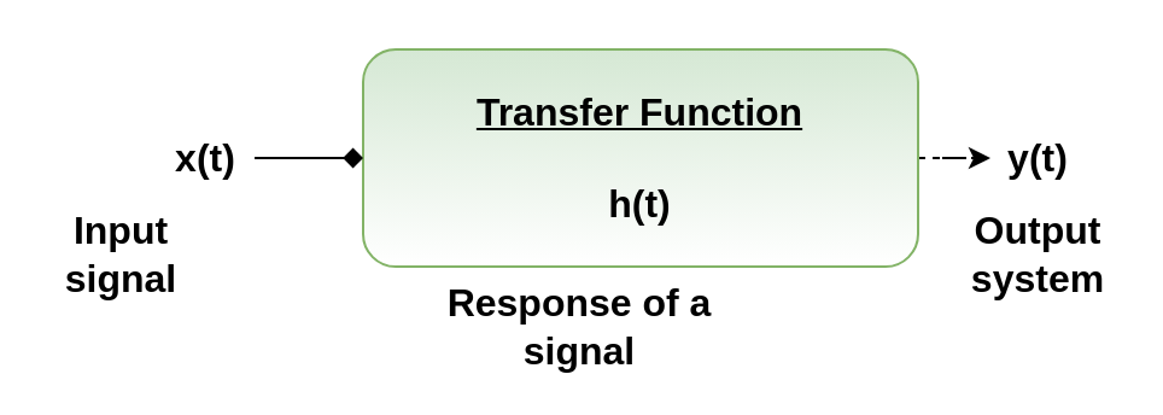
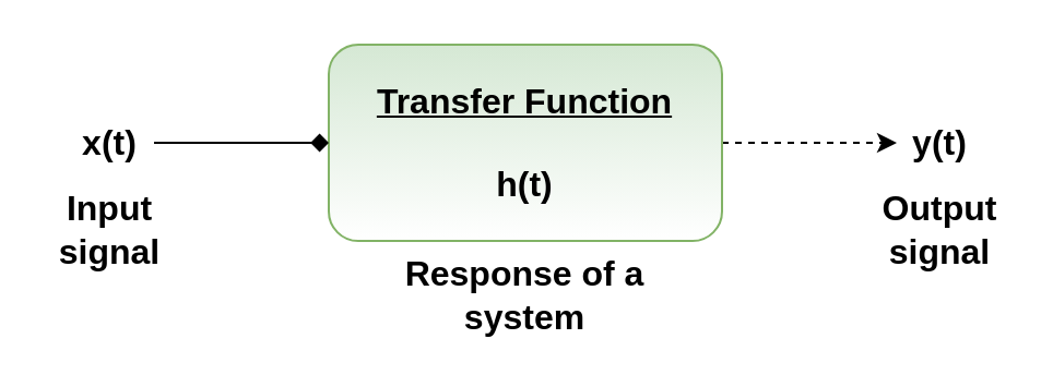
  <mxCell id="0" />
  <mxCell id="1" parent="0" />
  <mxCell id="2" style="edgeStyle=orthogonalEdgeStyle;rounded=0;orthogonalLoop=1;jettySize=auto;html=1;exitX=1;exitY=0.5;exitDx=0;exitDy=0;fontSize=16;dashed=1;" edge="1" parent="1" source="3" target="6"><mxGeometry relative="1" as="geometry" /></mxCell>
- <mxCell id="3" value="&lt;b style=&quot;font-size: 16px;&quot;&gt;&lt;u style=&quot;font-size: 16px;&quot;&gt;Transfer Function&lt;br style=&quot;font-size: 16px;&quot;&gt;&lt;/u&gt;&lt;/b&gt;&lt;br style=&quot;font-size: 16px;&quot;&gt;&lt;b style=&quot;font-size: 16px;&quot;&gt;h(t)&lt;/b&gt;" style="rounded=1;whiteSpace=wrap;html=1;fillColor=#d5e8d4;strokeColor=#82b366;gradientColor=#FFFFFF;fontSize=16;" vertex="1" parent="1"><mxGeometry x="150" y="20" width="230" height="90" as="geometry" /></mxCell>
+ <mxCell id="3" value="&lt;b style=&quot;font-size: 16px;&quot;&gt;&lt;u style=&quot;font-size: 16px;&quot;&gt;Transfer Function&lt;br style=&quot;font-size: 16px;&quot;&gt;&lt;/u&gt;&lt;/b&gt;&lt;br style=&quot;font-size: 16px;&quot;&gt;&lt;b style=&quot;font-size: 16px;&quot;&gt;h(t)&lt;/b&gt;" style="rounded=1;whiteSpace=wrap;html=1;fillColor=#d5e8d4;strokeColor=#82b366;gradientColor=#FFFFFF;fontSize=16;" vertex="1" parent="1"><mxGeometry x="150" y="20" width="180" height="90" as="geometry" /></mxCell>
  <mxCell id="4" style="edgeStyle=orthogonalEdgeStyle;rounded=0;orthogonalLoop=1;jettySize=auto;html=1;exitX=1;exitY=0.5;exitDx=0;exitDy=0;entryX=0;entryY=0.5;entryDx=0;entryDy=0;fontSize=16;endArrow=diamond;" edge="1" parent="1" source="5" target="3"><mxGeometry relative="1" as="geometry" /></mxCell>
- <mxCell id="5" value="x(t)" style="text;html=1;strokeColor=none;fillColor=none;align=center;verticalAlign=middle;whiteSpace=wrap;rounded=0;fontSize=16;fontStyle=1" vertex="1" parent="1"><mxGeometry x="65" y="50" width="40" height="30" as="geometry" /></mxCell>
+ <mxCell id="5" value="x(t)" style="text;html=1;strokeColor=none;fillColor=none;align=center;verticalAlign=middle;whiteSpace=wrap;rounded=0;fontSize=16;fontStyle=1" vertex="1" parent="1"><mxGeometry x="30" y="50" width="40" height="30" as="geometry" /></mxCell>
  <mxCell id="6" value="y(t)" style="text;html=1;strokeColor=none;fillColor=none;align=center;verticalAlign=middle;whiteSpace=wrap;rounded=0;fontSize=16;fontStyle=1" vertex="1" parent="1"><mxGeometry x="410" y="50" width="40" height="30" as="geometry" /></mxCell>
  <mxCell id="7" value="Input signal" style="text;html=1;strokeColor=none;fillColor=none;align=center;verticalAlign=middle;whiteSpace=wrap;rounded=0;fontSize=16;fontStyle=1" vertex="1" parent="1"><mxGeometry x="20" y="90" width="60" height="30" as="geometry" /></mxCell>
- <mxCell id="8" value="Output&lt;br&gt;system" style="text;html=1;strokeColor=none;fillColor=none;align=center;verticalAlign=middle;whiteSpace=wrap;rounded=0;fontSize=16;fontStyle=1" vertex="1" parent="1"><mxGeometry x="400" y="90" width="60" height="30" as="geometry" /></mxCell>
- <mxCell id="9" value="Response of a signal" style="text;html=1;strokeColor=none;fillColor=none;align=center;verticalAlign=middle;whiteSpace=wrap;rounded=0;fontSize=16;fontStyle=1" vertex="1" parent="1"><mxGeometry x="160" y="120" width="160" height="30" as="geometry" /></mxCell>
+ <mxCell id="8" value="Output&lt;br&gt;signal" style="text;html=1;strokeColor=none;fillColor=none;align=center;verticalAlign=middle;whiteSpace=wrap;rounded=0;fontSize=16;fontStyle=1" vertex="1" parent="1"><mxGeometry x="400" y="90" width="60" height="30" as="geometry" /></mxCell>
+ <mxCell id="9" value="Response of a system" style="text;html=1;strokeColor=none;fillColor=none;align=center;verticalAlign=middle;whiteSpace=wrap;rounded=0;fontSize=16;fontStyle=1" vertex="1" parent="1"><mxGeometry x="160" y="120" width="160" height="30" as="geometry" /></mxCell>
